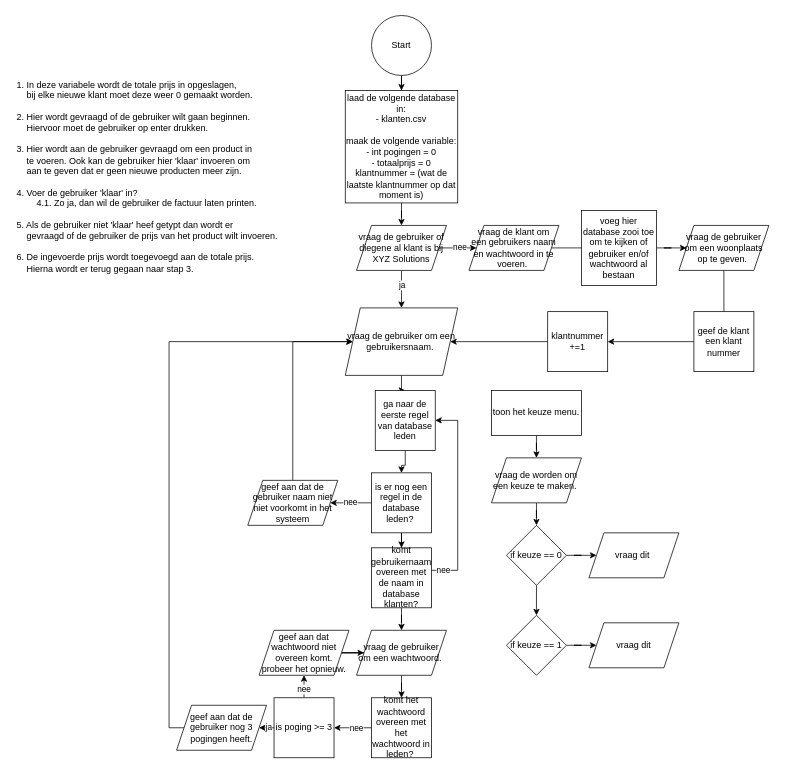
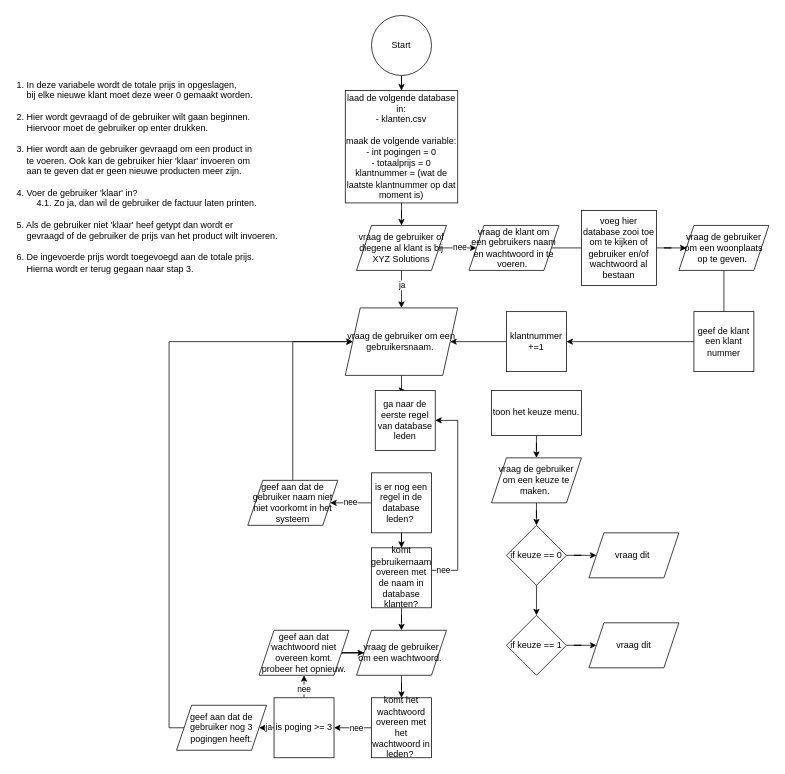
  <mxCell id="0" />
  <mxCell id="1" parent="0" />
  <mxCell id="2" style="edgeStyle=orthogonalEdgeStyle;rounded=0;orthogonalLoop=1;jettySize=auto;html=1;" edge="1" parent="1" source="3" target="6"><mxGeometry relative="1" as="geometry" /></mxCell>
  <mxCell id="3" value="Start" style="ellipse;whiteSpace=wrap;html=1;aspect=fixed;" parent="1" vertex="1"><mxGeometry y="20" width="80" height="80" as="geometry" x="495" /></mxCell>
  <mxCell id="4" value="1. In deze variabele wordt de totale prijs in opgeslagen,&lt;br&gt;&amp;nbsp; &amp;nbsp; bij elke nieuwe klant moet deze weer 0 gemaakt worden.&lt;br&gt;&lt;br&gt;2. Hier wordt gevraagd of de gebruiker wilt gaan beginnen.&lt;br&gt;&amp;nbsp; &amp;nbsp; Hiervoor moet de gebruiker op enter drukken.&lt;br&gt;&lt;br&gt;3. Hier wordt aan de gebruiker gevraagd om een product in&lt;br&gt;&amp;nbsp; &amp;nbsp; te voeren. Ook kan de gebruiker hier 'klaar' invoeren om&lt;br&gt;&amp;nbsp; &amp;nbsp; aan te geven dat er geen nieuwe producten meer zijn.&lt;br&gt;&lt;br&gt;4. Voer de gebruiker 'klaar' in?&lt;br&gt;&lt;span style=&quot;white-space: pre;&quot;&gt;&#09;&lt;/span&gt;4.1. Zo ja, dan wil de gebruiker de factuur laten printen.&lt;br&gt;&lt;br&gt;5. Als de gebruiker niet 'klaar' heef getypt dan wordt er&lt;br&gt;&amp;nbsp; &amp;nbsp; gevraagd of de gebruiker de prijs van het product wilt invoeren.&lt;br&gt;&lt;br&gt;6. De ingevoerde prijs wordt toegevoegd aan de totale prijs.&lt;br&gt;&amp;nbsp; &amp;nbsp; Hierna wordt er terug gegaan naar stap 3." style="text;html=1;align=left;verticalAlign=middle;resizable=0;points=[];autosize=1;strokeColor=none;fillColor=none;" parent="1" vertex="1"><mxGeometry x="20" y="100" width="370" height="270" as="geometry" /></mxCell>
  <mxCell id="5" value="" style="edgeStyle=orthogonalEdgeStyle;rounded=0;orthogonalLoop=1;jettySize=auto;html=1;" edge="1" parent="1" source="6" target="38"><mxGeometry relative="1" as="geometry" /></mxCell>
  <mxCell id="6" value="laad de volgende database in:&lt;br&gt;- klanten.csv&lt;br&gt;&lt;br&gt;maak de volgende variable:&lt;br&gt;- int pogingen = 0&lt;br&gt;- totaalprijs = 0&lt;br&gt;klantnummer = (wat de laatste klantnummer op dat moment is)" style="whiteSpace=wrap;html=1;aspect=fixed;shadow=0;strokeColor=#000000;fillColor=#FFFFFF;" vertex="1" parent="1"><mxGeometry x="460" y="120" width="150" height="150" as="geometry" /></mxCell>
  <mxCell id="7" style="edgeStyle=orthogonalEdgeStyle;rounded=0;orthogonalLoop=1;jettySize=auto;html=1;entryX=0.5;entryY=0;entryDx=0;entryDy=0;" edge="1" parent="1" source="8" target="10"><mxGeometry relative="1" as="geometry" /></mxCell>
  <mxCell id="8" value="vraag de gebruiker om een gebruikersnaam.&amp;nbsp;" style="shape=parallelogram;perimeter=parallelogramPerimeter;whiteSpace=wrap;html=1;fixedSize=1;shadow=0;fillColor=#FFFFFF;" vertex="1" parent="1"><mxGeometry x="460" y="410" width="150" height="90" as="geometry" /></mxCell>
- <mxCell id="9" value="" style="edgeStyle=orthogonalEdgeStyle;rounded=0;orthogonalLoop=1;jettySize=auto;html=1;" edge="1" parent="1" source="10" target="13"><mxGeometry relative="1" as="geometry" /></mxCell>
  <mxCell id="10" value="ga naar de eerste regel van database leden" style="whiteSpace=wrap;html=1;aspect=fixed;shadow=0;strokeColor=#000000;fillColor=#FFFFFF;" vertex="1" parent="1"><mxGeometry x="500" y="520" width="80" height="80" as="geometry" /></mxCell>
  <mxCell id="11" value="nee" style="edgeStyle=orthogonalEdgeStyle;rounded=0;orthogonalLoop=1;jettySize=auto;html=1;" edge="1" parent="1" source="13" target="15"><mxGeometry relative="1" as="geometry" /></mxCell>
  <mxCell id="12" value="" style="edgeStyle=orthogonalEdgeStyle;rounded=0;orthogonalLoop=1;jettySize=auto;html=1;" edge="1" parent="1" source="13" target="19"><mxGeometry relative="1" as="geometry" /></mxCell>
  <mxCell id="13" value="is er nog een regel in de database leden?&amp;nbsp;" style="whiteSpace=wrap;html=1;aspect=fixed;shadow=0;strokeColor=#000000;fillColor=#FFFFFF;" vertex="1" parent="1"><mxGeometry y="630" width="80" height="80" as="geometry" x="495" /></mxCell>
  <mxCell id="14" style="edgeStyle=orthogonalEdgeStyle;rounded=0;orthogonalLoop=1;jettySize=auto;html=1;entryX=0;entryY=0.5;entryDx=0;entryDy=0;" edge="1" parent="1" source="15" target="8"><mxGeometry relative="1" as="geometry"><Array as="points"><mxPoint x="390" y="455" /></Array></mxGeometry></mxCell>
  <mxCell id="15" value="geef aan dat de gebruiker naam niet&lt;br&gt;niet voorkomt in het systeem" style="shape=parallelogram;perimeter=parallelogramPerimeter;whiteSpace=wrap;html=1;fixedSize=1;shadow=0;fillColor=#FFFFFF;" vertex="1" parent="1"><mxGeometry x="330" y="640" width="120" height="60" as="geometry" /></mxCell>
  <mxCell id="16" style="edgeStyle=orthogonalEdgeStyle;rounded=0;orthogonalLoop=1;jettySize=auto;html=1;entryX=1;entryY=0.5;entryDx=0;entryDy=0;" edge="1" parent="1" source="19" target="10"><mxGeometry relative="1" as="geometry"><mxPoint x="600" y="559" as="targetPoint" /><Array as="points"><mxPoint x="610" y="760" /><mxPoint x="610" y="560" /></Array></mxGeometry></mxCell>
  <mxCell id="17" value="nee" style="edgeLabel;html=1;align=center;verticalAlign=middle;resizable=0;points=[];" vertex="1" connectable="0" parent="16"><mxGeometry x="-0.89" y="1" relative="1" as="geometry"><mxPoint as="offset" /></mxGeometry></mxCell>
  <mxCell id="18" value="" style="edgeStyle=orthogonalEdgeStyle;rounded=0;orthogonalLoop=1;jettySize=auto;html=1;" edge="1" parent="1" source="19" target="21"><mxGeometry relative="1" as="geometry" /></mxCell>
  <mxCell id="19" value="komt gebruikernaam overeen met de naam in database klanten?" style="whiteSpace=wrap;html=1;aspect=fixed;shadow=0;strokeColor=#000000;fillColor=#FFFFFF;" vertex="1" parent="1"><mxGeometry y="730" width="80" height="80" as="geometry" x="495" /></mxCell>
  <mxCell id="20" style="edgeStyle=orthogonalEdgeStyle;rounded=0;orthogonalLoop=1;jettySize=auto;html=1;entryX=0.5;entryY=0;entryDx=0;entryDy=0;" edge="1" parent="1" source="21" target="24"><mxGeometry relative="1" as="geometry" /></mxCell>
  <mxCell id="21" value="vraag de gebruiker om een wachtwoord.&amp;nbsp;" style="shape=parallelogram;perimeter=parallelogramPerimeter;whiteSpace=wrap;html=1;fixedSize=1;shadow=0;fillColor=#FFFFFF;" vertex="1" parent="1"><mxGeometry x="475" y="840" width="120" height="60" as="geometry" /></mxCell>
  <mxCell id="22" value="" style="edgeStyle=orthogonalEdgeStyle;rounded=0;orthogonalLoop=1;jettySize=auto;html=1;entryX=1;entryY=0.5;entryDx=0;entryDy=0;exitX=0;exitY=0.5;exitDx=0;exitDy=0;" edge="1" parent="1" source="24" target="29"><mxGeometry relative="1" as="geometry"><mxPoint x="425" y="970" as="targetPoint" /><Array as="points" /></mxGeometry></mxCell>
  <mxCell id="23" value="nee" style="edgeLabel;html=1;align=center;verticalAlign=middle;resizable=0;points=[];" vertex="1" connectable="0" parent="22"><mxGeometry x="-0.22" y="-1" relative="1" as="geometry"><mxPoint x="-0.4" y="1" as="offset" /></mxGeometry></mxCell>
  <mxCell id="24" value="komt het wachtwoord overeen met het wachtwoord in leden?&amp;nbsp;" style="whiteSpace=wrap;html=1;aspect=fixed;shadow=0;strokeColor=#000000;fillColor=#FFFFFF;" vertex="1" parent="1"><mxGeometry y="930" width="80" height="80" as="geometry" x="495" /></mxCell>
  <mxCell id="25" value="" style="edgeStyle=orthogonalEdgeStyle;rounded=0;orthogonalLoop=1;jettySize=auto;html=1;" edge="1" parent="1" source="29" target="31"><mxGeometry relative="1" as="geometry"><Array as="points"><mxPoint x="345" y="970" /><mxPoint x="345" y="970" /></Array></mxGeometry></mxCell>
  <mxCell id="26" value="ja" style="edgeLabel;html=1;align=center;verticalAlign=middle;resizable=0;points=[];" vertex="1" connectable="0" parent="25"><mxGeometry x="-0.249" y="-1" relative="1" as="geometry"><mxPoint as="offset" /></mxGeometry></mxCell>
  <mxCell id="27" value="" style="edgeStyle=orthogonalEdgeStyle;rounded=0;orthogonalLoop=1;jettySize=auto;html=1;" edge="1" parent="1" source="29" target="33"><mxGeometry relative="1" as="geometry"><Array as="points"><mxPoint x="405" y="940" /><mxPoint x="405" y="940" /></Array></mxGeometry></mxCell>
  <mxCell id="28" value="nee" style="edgeLabel;html=1;align=center;verticalAlign=middle;resizable=0;points=[];" vertex="1" connectable="0" parent="27"><mxGeometry x="-0.226" y="1" relative="1" as="geometry"><mxPoint as="offset" /></mxGeometry></mxCell>
  <mxCell id="29" value="is poging &amp;gt;= 3" style="whiteSpace=wrap;html=1;aspect=fixed;shadow=0;strokeColor=#000000;fillColor=#FFFFFF;" vertex="1" parent="1"><mxGeometry x="365" y="930" width="80" height="80" as="geometry" /></mxCell>
  <mxCell id="30" style="edgeStyle=orthogonalEdgeStyle;rounded=0;orthogonalLoop=1;jettySize=auto;html=1;entryX=0;entryY=0.5;entryDx=0;entryDy=0;" edge="1" parent="1" source="31" target="8"><mxGeometry relative="1" as="geometry"><Array as="points"><mxPoint x="225" y="455" /></Array></mxGeometry></mxCell>
  <mxCell id="31" value="geef aan dat de gebruiker nog 3 pogingen heeft." style="shape=parallelogram;perimeter=parallelogramPerimeter;whiteSpace=wrap;html=1;fixedSize=1;shadow=0;fillColor=#FFFFFF;" vertex="1" parent="1"><mxGeometry x="235" y="940" width="120" height="60" as="geometry" /></mxCell>
  <mxCell id="32" style="edgeStyle=orthogonalEdgeStyle;rounded=0;orthogonalLoop=1;jettySize=auto;html=1;entryX=0;entryY=0.5;entryDx=0;entryDy=0;" edge="1" parent="1" source="33" target="21"><mxGeometry relative="1" as="geometry" /></mxCell>
  <mxCell id="33" value="geef aan dat wachtwoord niet overeen komt. probeer het opnieuw." style="shape=parallelogram;perimeter=parallelogramPerimeter;whiteSpace=wrap;html=1;fixedSize=1;shadow=0;fillColor=#FFFFFF;" vertex="1" parent="1"><mxGeometry x="345" y="840" width="120" height="60" as="geometry" /></mxCell>
  <mxCell id="34" style="edgeStyle=orthogonalEdgeStyle;rounded=0;orthogonalLoop=1;jettySize=auto;html=1;entryX=0.5;entryY=0;entryDx=0;entryDy=0;" edge="1" parent="1" source="38" target="8"><mxGeometry relative="1" as="geometry"><Array as="points"><mxPoint x="535" y="390" /><mxPoint x="535" y="390" /></Array></mxGeometry></mxCell>
  <mxCell id="35" value="ja" style="edgeLabel;html=1;align=center;verticalAlign=middle;resizable=0;points=[];" vertex="1" connectable="0" parent="34"><mxGeometry x="-0.238" relative="1" as="geometry"><mxPoint as="offset" /></mxGeometry></mxCell>
  <mxCell id="36" value="" style="edgeStyle=orthogonalEdgeStyle;rounded=0;orthogonalLoop=1;jettySize=auto;html=1;" edge="1" parent="1" source="38" target="40"><mxGeometry relative="1" as="geometry" /></mxCell>
  <mxCell id="37" value="nee" style="edgeLabel;html=1;align=center;verticalAlign=middle;resizable=0;points=[];" vertex="1" connectable="0" parent="36"><mxGeometry x="-0.24" y="2" relative="1" as="geometry"><mxPoint as="offset" /></mxGeometry></mxCell>
  <mxCell id="38" value="vraag de gebruiker of diegene al klant is bij XYZ Solutions" style="shape=parallelogram;perimeter=parallelogramPerimeter;whiteSpace=wrap;html=1;fixedSize=1;shadow=0;fillColor=#FFFFFF;" vertex="1" parent="1"><mxGeometry x="475" y="300" width="120" height="60" as="geometry" /></mxCell>
  <mxCell id="39" value="" style="edgeStyle=orthogonalEdgeStyle;rounded=0;orthogonalLoop=1;jettySize=auto;html=1;" edge="1" parent="1" source="40"><mxGeometry relative="1" as="geometry"><mxPoint x="829" y="330" as="targetPoint" /></mxGeometry></mxCell>
  <mxCell id="40" value="vraag de klant om een gebruikers naam en wachtwoord in te voeren.&amp;nbsp;" style="shape=parallelogram;perimeter=parallelogramPerimeter;whiteSpace=wrap;html=1;fixedSize=1;shadow=0;fillColor=#FFFFFF;" vertex="1" parent="1"><mxGeometry x="625" y="300" width="120" height="60" as="geometry" /></mxCell>
  <mxCell id="41" value="" style="edgeStyle=orthogonalEdgeStyle;rounded=0;orthogonalLoop=1;jettySize=auto;html=1;endArrow=none;" edge="1" parent="1" source="42" target="57"><mxGeometry relative="1" as="geometry" /></mxCell>
  <mxCell id="42" value="vraag de gebruiker om een woonplaats op te geven.&amp;nbsp;" style="shape=parallelogram;perimeter=parallelogramPerimeter;whiteSpace=wrap;html=1;fixedSize=1;shadow=0;fillColor=#FFFFFF;" vertex="1" parent="1"><mxGeometry x="905" y="300" width="120" height="60" as="geometry" /></mxCell>
  <mxCell id="43" value="" style="edgeStyle=orthogonalEdgeStyle;rounded=0;orthogonalLoop=1;jettySize=auto;html=1;" edge="1" parent="1" source="44" target="46"><mxGeometry relative="1" as="geometry" /></mxCell>
  <mxCell id="44" value="toon het keuze menu." style="whiteSpace=wrap;html=1;shadow=0;fillColor=#FFFFFF;" vertex="1" parent="1"><mxGeometry x="655" y="520" width="120" height="60" as="geometry" /></mxCell>
  <mxCell id="45" value="" style="edgeStyle=orthogonalEdgeStyle;rounded=0;orthogonalLoop=1;jettySize=auto;html=1;" edge="1" parent="1" source="46" target="49"><mxGeometry relative="1" as="geometry" /></mxCell>
- <mxCell id="46" value="vraag de worden om een keuze te maken.&amp;nbsp;" style="shape=parallelogram;perimeter=parallelogramPerimeter;whiteSpace=wrap;html=1;fixedSize=1;shadow=0;fillColor=#FFFFFF;" vertex="1" parent="1"><mxGeometry x="655" y="610" width="120" height="60" as="geometry" /></mxCell>
+ <mxCell id="46" value="vraag de gebruiker om een keuze te maken.&amp;nbsp;" style="shape=parallelogram;perimeter=parallelogramPerimeter;whiteSpace=wrap;html=1;fixedSize=1;shadow=0;fillColor=#FFFFFF;" vertex="1" parent="1"><mxGeometry x="655" y="610" width="120" height="60" as="geometry" /></mxCell>
  <mxCell id="47" value="" style="edgeStyle=orthogonalEdgeStyle;rounded=0;orthogonalLoop=1;jettySize=auto;html=1;" edge="1" parent="1" source="49" target="51"><mxGeometry relative="1" as="geometry" /></mxCell>
  <mxCell id="48" value="" style="edgeStyle=orthogonalEdgeStyle;rounded=0;orthogonalLoop=1;jettySize=auto;html=1;" edge="1" parent="1" source="49" target="52"><mxGeometry relative="1" as="geometry" /></mxCell>
  <mxCell id="49" value="if keuze == 0" style="rhombus;whiteSpace=wrap;html=1;shadow=0;strokeColor=#000000;fillColor=#FFFFFF;" vertex="1" parent="1"><mxGeometry x="675" y="700" width="80" height="80" as="geometry" /></mxCell>
  <mxCell id="50" value="" style="edgeStyle=orthogonalEdgeStyle;rounded=0;orthogonalLoop=1;jettySize=auto;html=1;" edge="1" parent="1" source="51" target="53"><mxGeometry relative="1" as="geometry" /></mxCell>
  <mxCell id="51" value="if keuze == 1" style="rhombus;whiteSpace=wrap;html=1;shadow=0;strokeColor=#000000;fillColor=#FFFFFF;" vertex="1" parent="1"><mxGeometry x="675" y="820" width="80" height="80" as="geometry" /></mxCell>
  <mxCell id="52" value="vraag dit&amp;nbsp;" style="shape=parallelogram;perimeter=parallelogramPerimeter;whiteSpace=wrap;html=1;fixedSize=1;shadow=0;fillColor=#FFFFFF;" vertex="1" parent="1"><mxGeometry x="785" y="710" width="120" height="60" as="geometry" /></mxCell>
  <mxCell id="53" value="vraag dit" style="shape=parallelogram;perimeter=parallelogramPerimeter;whiteSpace=wrap;html=1;fixedSize=1;shadow=0;fillColor=#FFFFFF;" vertex="1" parent="1"><mxGeometry x="785" y="830" width="120" height="60" as="geometry" /></mxCell>
  <mxCell id="54" style="edgeStyle=orthogonalEdgeStyle;rounded=0;orthogonalLoop=1;jettySize=auto;html=1;entryX=0;entryY=0.5;entryDx=0;entryDy=0;" edge="1" parent="1" source="55" target="42"><mxGeometry relative="1" as="geometry" /></mxCell>
  <mxCell id="55" value="voeg hier database zooi toe om te kijken of gebruiker en/of wachtwoord al bestaan" style="whiteSpace=wrap;html=1;aspect=fixed;shadow=0;strokeColor=#000000;fillColor=#FFFFFF;" vertex="1" parent="1"><mxGeometry x="775" y="280" width="100" height="100" as="geometry" /></mxCell>
  <mxCell id="56" value="" style="edgeStyle=orthogonalEdgeStyle;rounded=0;orthogonalLoop=1;jettySize=auto;html=1;" edge="1" parent="1" source="57" target="59"><mxGeometry relative="1" as="geometry" /></mxCell>
  <mxCell id="57" value="geef de klant een klant nummer" style="whiteSpace=wrap;html=1;aspect=fixed;shadow=0;strokeColor=#000000;fillColor=#FFFFFF;" vertex="1" parent="1"><mxGeometry x="925" y="415" width="80" height="80" as="geometry" /></mxCell>
  <mxCell id="58" style="edgeStyle=orthogonalEdgeStyle;rounded=0;orthogonalLoop=1;jettySize=auto;html=1;entryX=1;entryY=0.5;entryDx=0;entryDy=0;" edge="1" parent="1" source="59" target="8"><mxGeometry relative="1" as="geometry" /></mxCell>
- <mxCell id="59" value="klantnummer +=1" style="whiteSpace=wrap;html=1;aspect=fixed;shadow=0;strokeColor=#000000;fillColor=#FFFFFF;" vertex="1" parent="1"><mxGeometry x="730" y="415" width="80" height="80" as="geometry" /></mxCell>
+ <mxCell id="59" value="klantnummer +=1" style="whiteSpace=wrap;html=1;aspect=fixed;shadow=0;strokeColor=#000000;fillColor=#FFFFFF;" vertex="1" parent="1"><mxGeometry x="675" y="415" width="80" height="80" as="geometry" /></mxCell>
